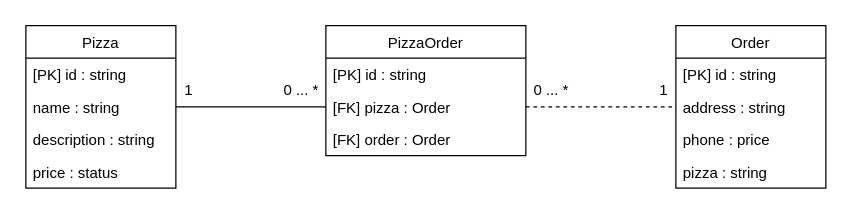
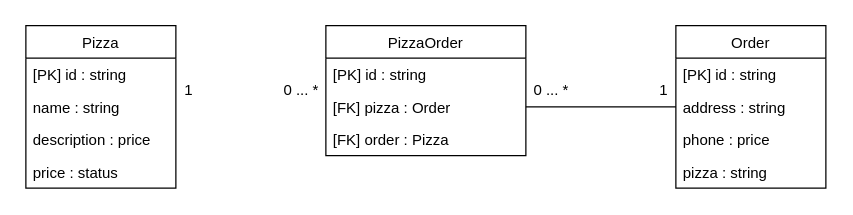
  <mxCell id="0" />
  <mxCell id="1" parent="0" />
  <mxCell id="2" value="PizzaOrder" style="swimlane;fontStyle=0;childLayout=stackLayout;horizontal=1;startSize=26;horizontalStack=0;resizeParent=1;resizeParentMax=0;resizeLast=0;collapsible=1;marginBottom=0;" vertex="1" parent="1"><mxGeometry x="260" y="20" width="160" height="104" as="geometry" /></mxCell>
  <mxCell id="3" value="[PK] id : string" style="text;strokeColor=none;fillColor=none;align=left;verticalAlign=top;spacingLeft=4;spacingRight=4;overflow=hidden;rotatable=0;points=[[0,0.5],[1,0.5]];portConstraint=eastwest;" vertex="1" parent="2"><mxGeometry y="26" width="160" height="26" as="geometry" /></mxCell>
  <mxCell id="4" value="[FK] pizza : Order" style="text;strokeColor=none;fillColor=none;align=left;verticalAlign=top;spacingLeft=4;spacingRight=4;overflow=hidden;rotatable=0;points=[[0,0.5],[1,0.5]];portConstraint=eastwest;" vertex="1" parent="2"><mxGeometry y="52" width="160" height="26" as="geometry" /></mxCell>
- <mxCell id="5" value="[FK] order : Order" style="text;strokeColor=none;fillColor=none;align=left;verticalAlign=top;spacingLeft=4;spacingRight=4;overflow=hidden;rotatable=0;points=[[0,0.5],[1,0.5]];portConstraint=eastwest;" vertex="1" parent="2"><mxGeometry y="78" width="160" height="26" as="geometry" /></mxCell>
+ <mxCell id="5" value="[FK] order : Pizza" style="text;strokeColor=none;fillColor=none;align=left;verticalAlign=top;spacingLeft=4;spacingRight=4;overflow=hidden;rotatable=0;points=[[0,0.5],[1,0.5]];portConstraint=eastwest;" vertex="1" parent="2"><mxGeometry y="78" width="160" height="26" as="geometry" /></mxCell>
  <mxCell id="6" value="Order" style="swimlane;fontStyle=0;childLayout=stackLayout;horizontal=1;startSize=26;horizontalStack=0;resizeParent=1;resizeParentMax=0;resizeLast=0;collapsible=1;marginBottom=0;" vertex="1" parent="1"><mxGeometry x="540" y="20" width="120" height="130" as="geometry" /></mxCell>
  <mxCell id="7" value="[PK] id : string" style="text;strokeColor=none;fillColor=none;align=left;verticalAlign=top;spacingLeft=4;spacingRight=4;overflow=hidden;rotatable=0;points=[[0,0.5],[1,0.5]];portConstraint=eastwest;" vertex="1" parent="6"><mxGeometry y="26" width="120" height="26" as="geometry" /></mxCell>
  <mxCell id="8" value="address : string" style="text;strokeColor=none;fillColor=none;align=left;verticalAlign=top;spacingLeft=4;spacingRight=4;overflow=hidden;rotatable=0;points=[[0,0.5],[1,0.5]];portConstraint=eastwest;" vertex="1" parent="6"><mxGeometry y="52" width="120" height="26" as="geometry" /></mxCell>
  <mxCell id="9" value="phone : price" style="text;strokeColor=none;fillColor=none;align=left;verticalAlign=top;spacingLeft=4;spacingRight=4;overflow=hidden;rotatable=0;points=[[0,0.5],[1,0.5]];portConstraint=eastwest;" vertex="1" parent="6"><mxGeometry y="78" width="120" height="26" as="geometry" /></mxCell>
  <mxCell id="10" value="pizza : string" style="text;strokeColor=none;fillColor=none;align=left;verticalAlign=top;spacingLeft=4;spacingRight=4;overflow=hidden;rotatable=0;points=[[0,0.5],[1,0.5]];portConstraint=eastwest;" vertex="1" parent="6"><mxGeometry y="104" width="120" height="26" as="geometry" /></mxCell>
  <mxCell id="11" value="Pizza" style="swimlane;fontStyle=0;childLayout=stackLayout;horizontal=1;startSize=26;horizontalStack=0;resizeParent=1;resizeParentMax=0;resizeLast=0;collapsible=1;marginBottom=0;" vertex="1" parent="1"><mxGeometry x="20" y="20" width="120" height="130" as="geometry" /></mxCell>
  <mxCell id="12" value="[PK] id : string" style="text;strokeColor=none;fillColor=none;align=left;verticalAlign=top;spacingLeft=4;spacingRight=4;overflow=hidden;rotatable=0;points=[[0,0.5],[1,0.5]];portConstraint=eastwest;" vertex="1" parent="11"><mxGeometry y="26" width="120" height="26" as="geometry" /></mxCell>
  <mxCell id="13" value="name : string" style="text;strokeColor=none;fillColor=none;align=left;verticalAlign=top;spacingLeft=4;spacingRight=4;overflow=hidden;rotatable=0;points=[[0,0.5],[1,0.5]];portConstraint=eastwest;" vertex="1" parent="11"><mxGeometry y="52" width="120" height="26" as="geometry" /></mxCell>
- <mxCell id="14" value="description : string" style="text;strokeColor=none;fillColor=none;align=left;verticalAlign=top;spacingLeft=4;spacingRight=4;overflow=hidden;rotatable=0;points=[[0,0.5],[1,0.5]];portConstraint=eastwest;" vertex="1" parent="11"><mxGeometry y="78" width="120" height="26" as="geometry" /></mxCell>
+ <mxCell id="14" value="description : price" style="text;strokeColor=none;fillColor=none;align=left;verticalAlign=top;spacingLeft=4;spacingRight=4;overflow=hidden;rotatable=0;points=[[0,0.5],[1,0.5]];portConstraint=eastwest;" vertex="1" parent="11"><mxGeometry y="78" width="120" height="26" as="geometry" /></mxCell>
  <mxCell id="15" value="price : status" style="text;strokeColor=none;fillColor=none;align=left;verticalAlign=top;spacingLeft=4;spacingRight=4;overflow=hidden;rotatable=0;points=[[0,0.5],[1,0.5]];portConstraint=eastwest;" vertex="1" parent="11"><mxGeometry y="104" width="120" height="26" as="geometry" /></mxCell>
- <mxCell id="16" style="edgeStyle=orthogonalEdgeStyle;rounded=0;orthogonalLoop=1;jettySize=auto;html=1;exitX=1;exitY=0.5;exitDx=0;exitDy=0;entryX=0;entryY=0.5;entryDx=0;entryDy=0;endArrow=none;endFill=0;" edge="1" parent="1" source="13" target="4"><mxGeometry relative="1" as="geometry" /></mxCell>
  <mxCell id="17" value="1" style="text;html=1;align=center;verticalAlign=middle;resizable=0;points=[];autosize=1;strokeColor=none;" vertex="1" parent="1"><mxGeometry x="140" y="62" width="20" height="20" as="geometry" /></mxCell>
  <mxCell id="18" value="0 ... *" style="text;html=1;align=center;verticalAlign=middle;resizable=0;points=[];autosize=1;strokeColor=none;" vertex="1" parent="1"><mxGeometry x="220" y="62" width="40" height="20" as="geometry" /></mxCell>
- <mxCell id="19" style="edgeStyle=orthogonalEdgeStyle;rounded=0;orthogonalLoop=1;jettySize=auto;html=1;exitX=1;exitY=0.5;exitDx=0;exitDy=0;entryX=0;entryY=0.5;entryDx=0;entryDy=0;endArrow=none;endFill=0;dashed=1;" edge="1" parent="1" source="4" target="8"><mxGeometry relative="1" as="geometry" /></mxCell>
+ <mxCell id="19" style="edgeStyle=orthogonalEdgeStyle;rounded=0;orthogonalLoop=1;jettySize=auto;html=1;exitX=1;exitY=0.5;exitDx=0;exitDy=0;entryX=0;entryY=0.5;entryDx=0;entryDy=0;endArrow=none;endFill=0;" edge="1" parent="1" source="4" target="8"><mxGeometry relative="1" as="geometry" /></mxCell>
  <mxCell id="20" value="0 ... *" style="text;html=1;align=center;verticalAlign=middle;resizable=0;points=[];autosize=1;strokeColor=none;" vertex="1" parent="1"><mxGeometry x="420" y="62" width="40" height="20" as="geometry" /></mxCell>
  <mxCell id="21" value="1" style="text;html=1;align=center;verticalAlign=middle;resizable=0;points=[];autosize=1;strokeColor=none;" vertex="1" parent="1"><mxGeometry x="520" y="62" width="20" height="20" as="geometry" /></mxCell>
